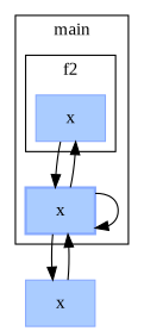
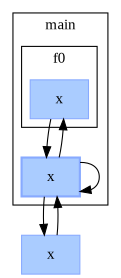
  digraph {
    fontname="Liberation Serif"
    node [color="#88AAFF" fillcolor="#AACCFF" shape=box style=filled fontname="Liberation Serif"]
    edge [fontname="Liberation Serif"]
    n1 [label=<x>]
    n2 [label=<x> style="filled,bold"]
    n3 [label=<x>]
    subgraph cluster_1 {
      label=main
      n2
      subgraph cluster_2 {
-       label=f2
+       label=f0
        n1
      }
    }
    n1 -> n2
    n2 -> n1
    n2 -> n2
    n2 -> n3
    n3 -> n2
  }
